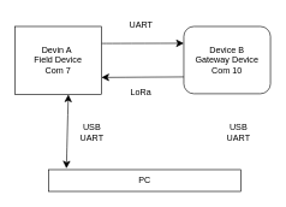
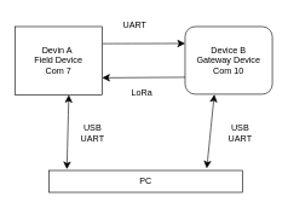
  <mxCell id="0" />
  <mxCell id="1" parent="0" />
  <mxCell id="2" style="edgeStyle=none;curved=1;rounded=0;orthogonalLoop=1;jettySize=auto;html=1;exitX=1;exitY=0.25;exitDx=0;exitDy=0;entryX=0;entryY=0.25;entryDx=0;entryDy=0;fontSize=12;startSize=8;endSize=8;" edge="1" parent="1" source="3" target="5"><mxGeometry relative="1" as="geometry" /></mxCell>
  <mxCell id="3" value="Devin A&amp;nbsp;&lt;div&gt;Field Device&lt;/div&gt;&lt;div&gt;Com 7&lt;/div&gt;" style="rounded=0;whiteSpace=wrap;html=1;" vertex="1" parent="1"><mxGeometry x="20" y="36" width="120" height="94" as="geometry" /></mxCell>
  <mxCell id="4" style="edgeStyle=none;curved=1;rounded=0;orthogonalLoop=1;jettySize=auto;html=1;exitX=0;exitY=0.75;exitDx=0;exitDy=0;entryX=1;entryY=0.75;entryDx=0;entryDy=0;fontSize=12;startSize=8;endSize=8;" edge="1" parent="1" source="5" target="3"><mxGeometry relative="1" as="geometry" /></mxCell>
  <mxCell id="5" value="Device B&lt;div&gt;Gateway Device&lt;/div&gt;&lt;div&gt;Com 10&lt;/div&gt;" style="whiteSpace=wrap;html=1;rounded=1;" vertex="1" parent="1"><mxGeometry x="254" y="36" width="120" height="93" as="geometry" /></mxCell>
  <mxCell id="6" value="PC" style="rounded=0;whiteSpace=wrap;html=1;" vertex="1" parent="1"><mxGeometry x="67" y="234" width="266" height="30" as="geometry" /></mxCell>
  <mxCell id="7" value="" style="endArrow=classic;startArrow=classic;html=1;rounded=0;fontSize=12;startSize=8;endSize=8;curved=1;entryX=0.618;entryY=1;entryDx=0;entryDy=0;entryPerimeter=0;exitX=0.092;exitY=-0.057;exitDx=0;exitDy=0;exitPerimeter=0;" edge="1" parent="1" source="6" target="3"><mxGeometry width="50" height="50" relative="1" as="geometry"><mxPoint x="62" y="211" as="sourcePoint" /><mxPoint x="112" y="161" as="targetPoint" /></mxGeometry></mxCell>
+ <mxCell id="8" value="" style="endArrow=classic;startArrow=classic;html=1;rounded=0;fontSize=12;startSize=8;endSize=8;curved=1;entryX=0.335;entryY=1.005;entryDx=0;entryDy=0;entryPerimeter=0;exitX=0.815;exitY=-0.095;exitDx=0;exitDy=0;exitPerimeter=0;" edge="1" parent="1" source="6" target="5"><mxGeometry width="50" height="50" relative="1" as="geometry"><mxPoint x="293" y="241" as="sourcePoint" /><mxPoint x="294" y="140" as="targetPoint" /></mxGeometry></mxCell>
  <mxCell id="9" value="LoRa&lt;span style=&quot;color: rgba(0, 0, 0, 0); font-family: monospace; font-size: 0px; text-align: start; text-wrap-mode: nowrap;&quot;&gt;%3CmxGraphModel%3E%3Croot%3E%3CmxCell%20id%3D%220%22%2F%3E%3CmxCell%20id%3D%221%22%20parent%3D%220%22%2F%3E%3CmxCell%20id%3D%222%22%20value%3D%22%22%20style%3D%22endArrow%3Dclassic%3BstartArrow%3Dclassic%3Bhtml%3D1%3Brounded%3D0%3BfontSize%3D12%3BstartSize%3D8%3BendSize%3D8%3Bcurved%3D1%3BentryX%3D0.618%3BentryY%3D1%3BentryDx%3D0%3BentryDy%3D0%3BentryPerimeter%3D0%3BexitX%3D0.092%3BexitY%3D-0.057%3BexitDx%3D0%3BexitDy%3D0%3BexitPerimeter%3D0%3B%22%20edge%3D%221%22%20parent%3D%221%22%3E%3CmxGeometry%20width%3D%2250%22%20height%3D%2250%22%20relative%3D%221%22%20as%3D%22geometry%22%3E%3CmxPoint%20x%3D%2278%22%20y%3D%22136%22%20as%3D%22sourcePoint%22%2F%3E%3CmxPoint%20x%3D%2279%22%20y%3D%2235%22%20as%3D%22targetPoint%22%2F%3E%3C%2FmxGeometry%3E%3C%2FmxCell%3E%3C%2Froot%3E%3C%2FmxGraphModel%3E&lt;/span&gt;" style="text;html=1;align=center;verticalAlign=middle;whiteSpace=wrap;rounded=0;" vertex="1" parent="1"><mxGeometry x="165" y="112" width="60" height="30" as="geometry" /></mxCell>
- <mxCell id="10" value="UART" style="text;html=1;align=center;verticalAlign=middle;whiteSpace=wrap;rounded=0;" vertex="1" parent="1"><mxGeometry x="165" y="20" width="60" height="30" as="geometry" /></mxCell>
+ <mxCell id="10" value="UART" style="text;html=1;align=center;verticalAlign=middle;whiteSpace=wrap;rounded=0;" vertex="1" parent="1"><mxGeometry x="155" y="20" width="60" height="30" as="geometry" /></mxCell>
  <mxCell id="11" value="USB&lt;div&gt;UART&lt;/div&gt;" style="text;html=1;align=center;verticalAlign=middle;whiteSpace=wrap;rounded=0;" vertex="1" parent="1"><mxGeometry x="97" y="167" width="60" height="30" as="geometry" /></mxCell>
  <mxCell id="12" value="USB&lt;div&gt;UART&lt;/div&gt;" style="text;html=1;align=center;verticalAlign=middle;whiteSpace=wrap;rounded=0;" vertex="1" parent="1"><mxGeometry x="300" y="167" width="60" height="30" as="geometry" /></mxCell>
